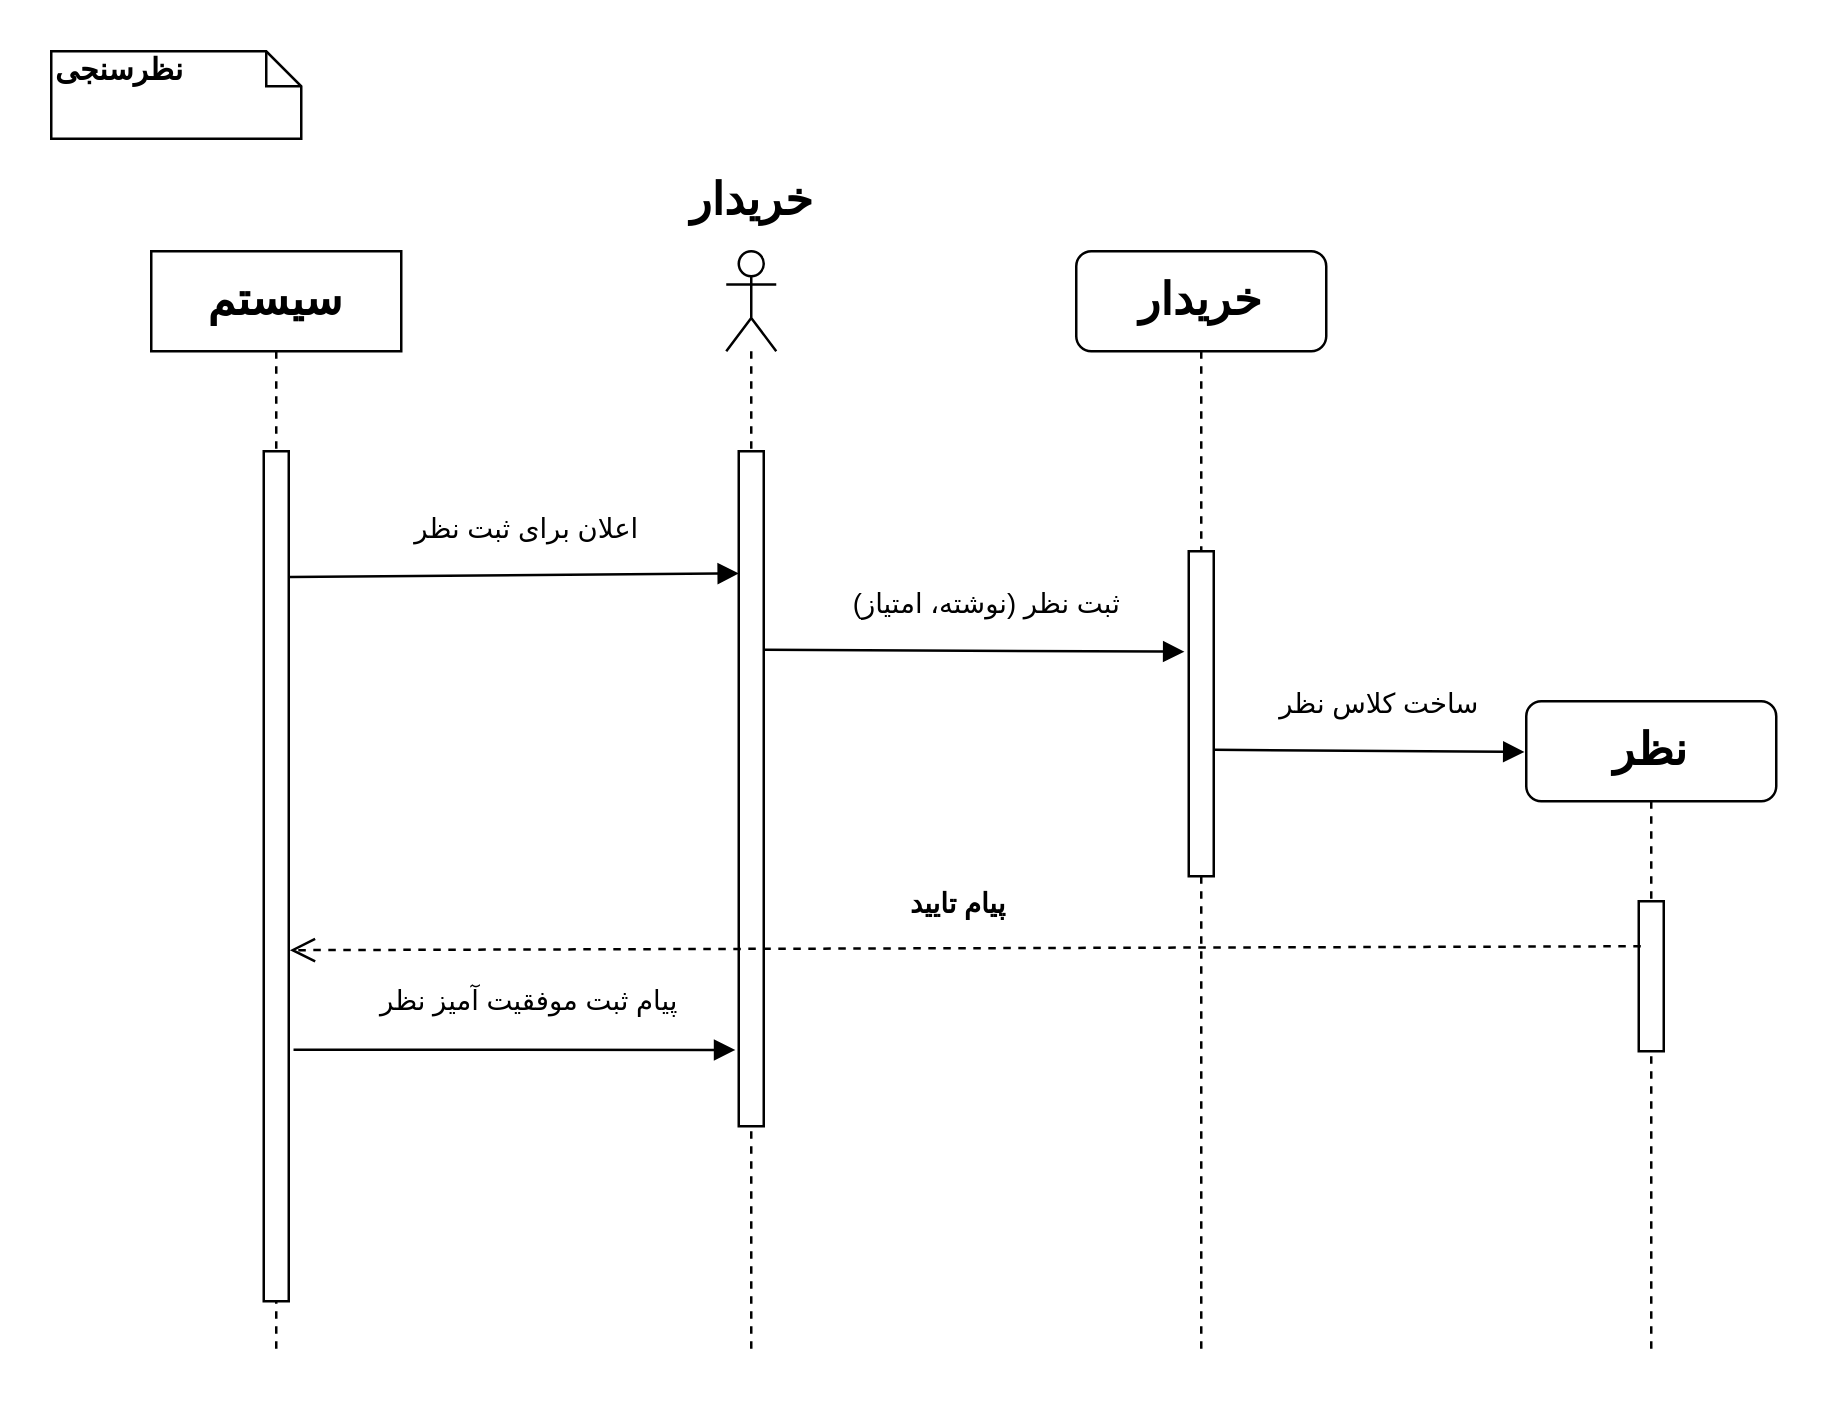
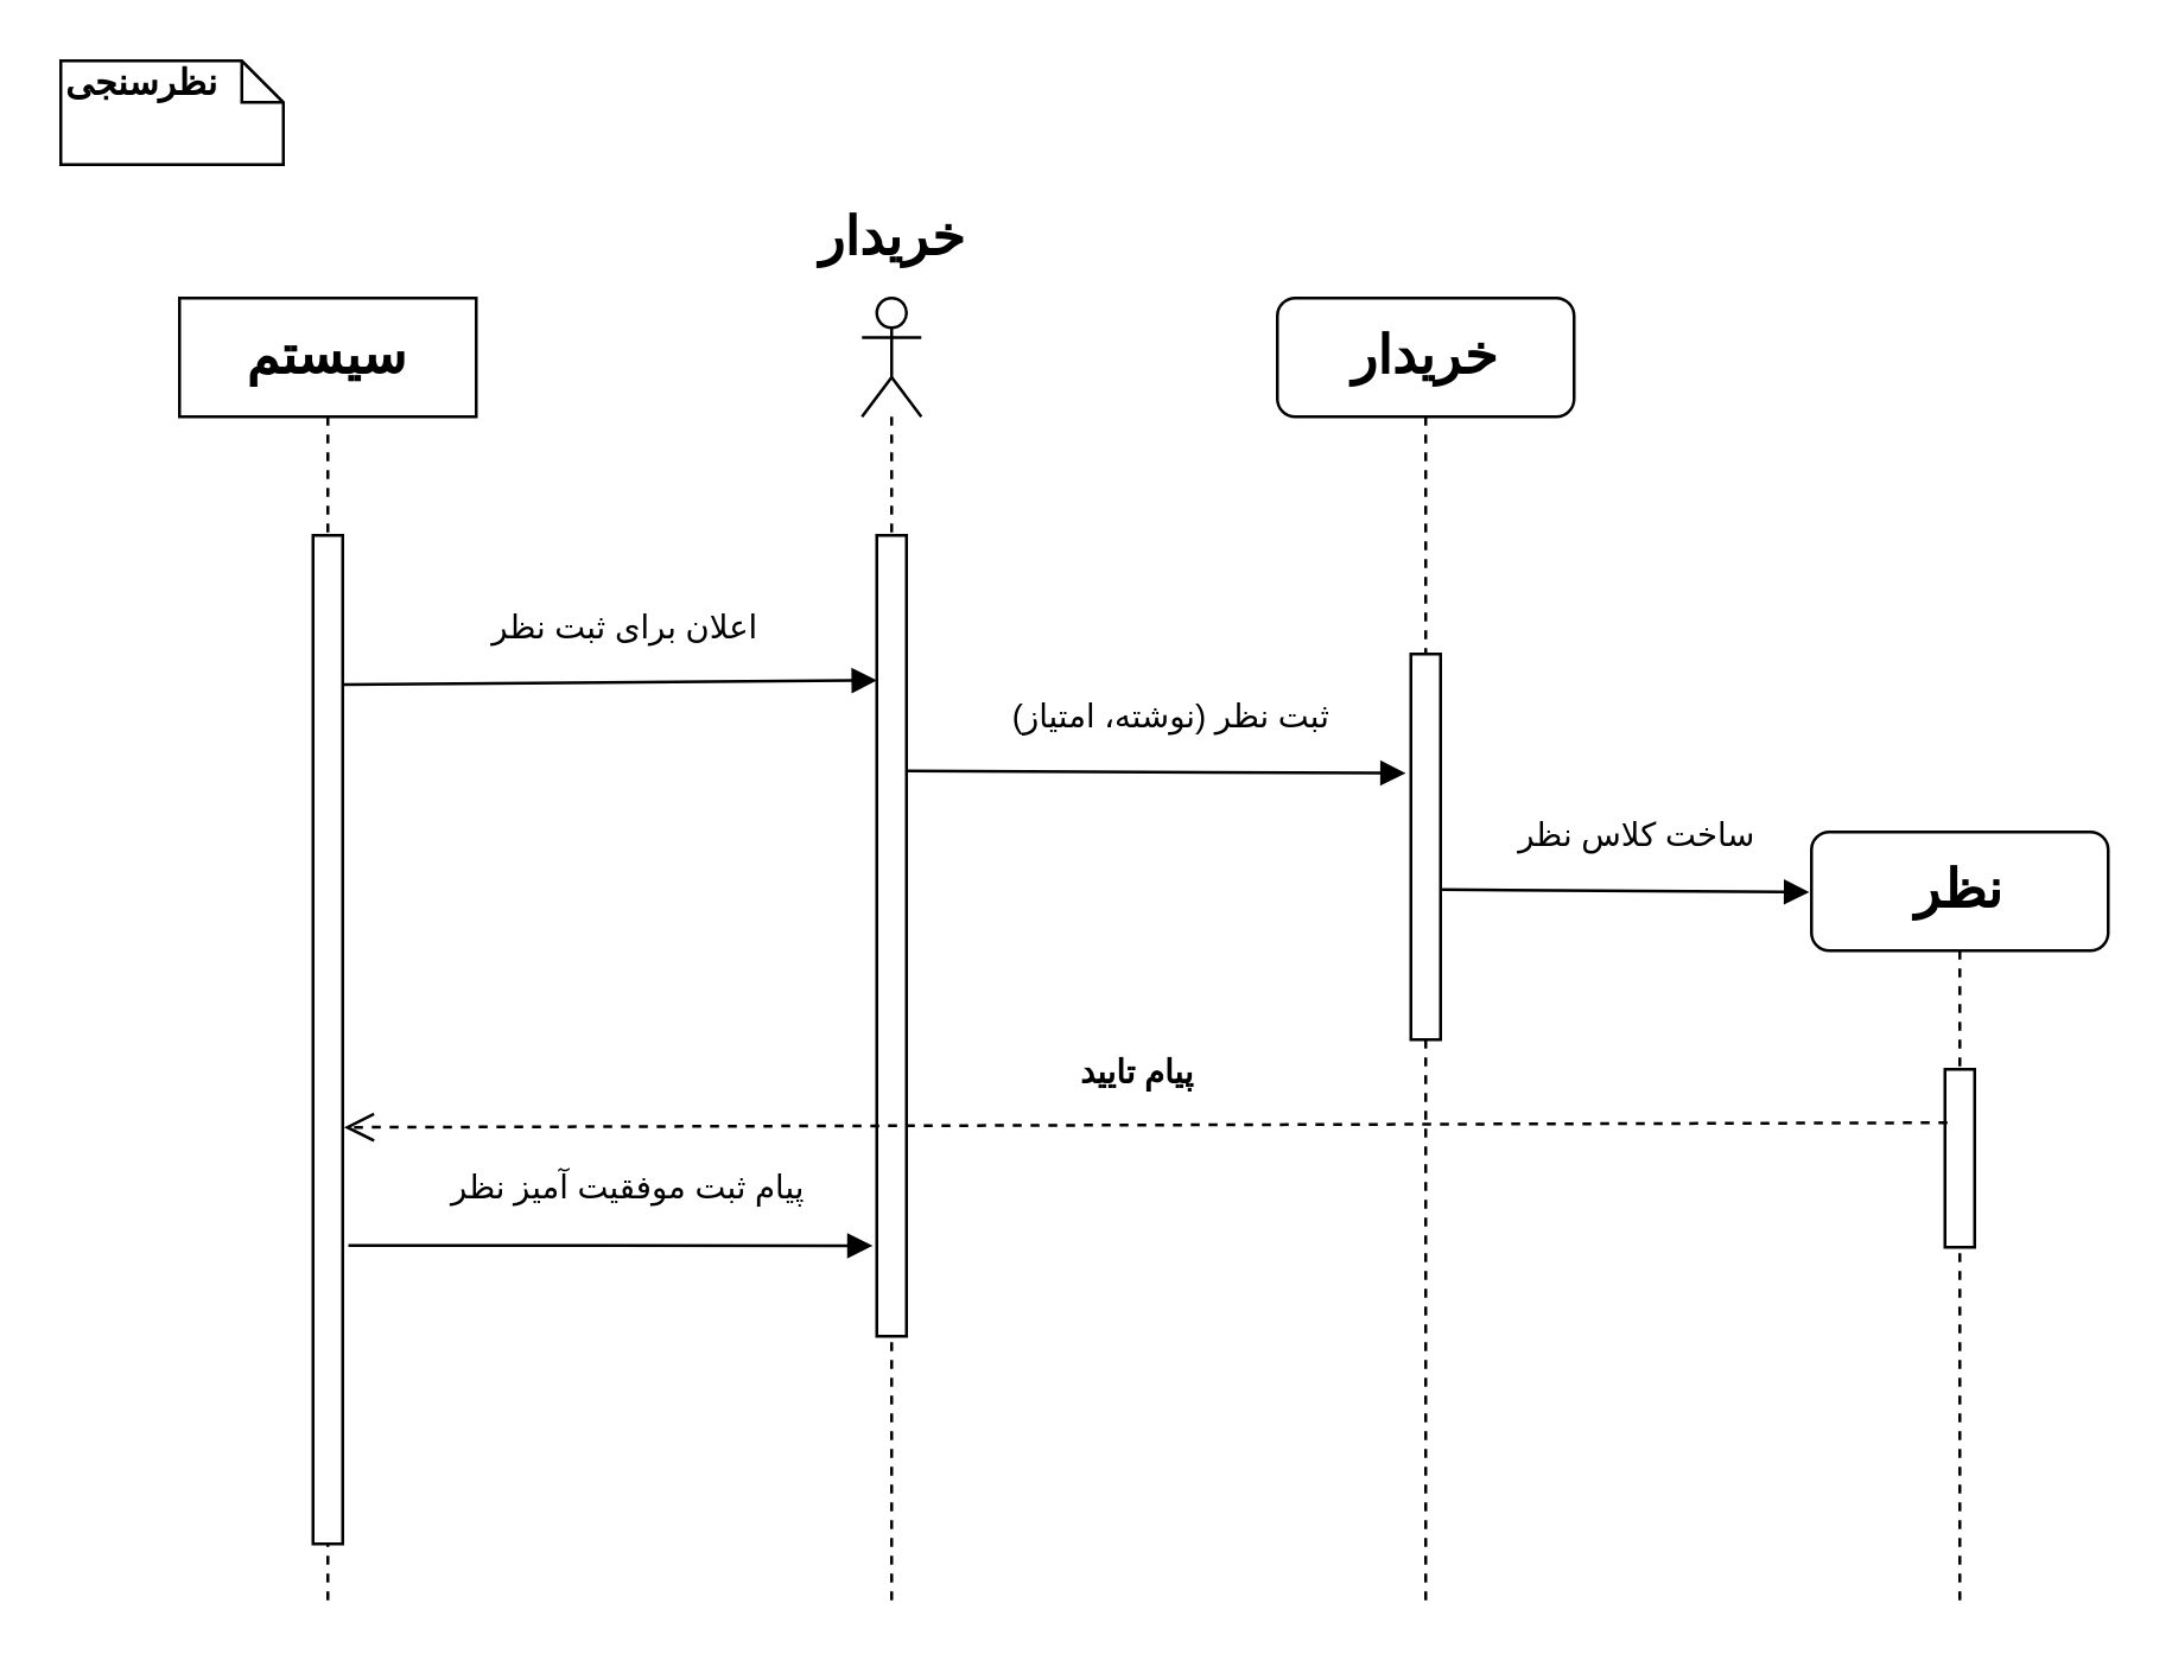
  <mxCell id="0" />
  <mxCell id="1" parent="0" />
- <mxCell id="2" value="&lt;b&gt;نظرسنجی&lt;/b&gt;" style="shape=note;whiteSpace=wrap;html=1;size=14;verticalAlign=top;align=left;spacingTop=-6;rounded=0;shadow=0;comic=0;labelBackgroundColor=none;strokeWidth=1;fontFamily=Verdana;fontSize=12" parent="1" vertex="1"><mxGeometry width="100" height="35" as="geometry" x="20" y="20" /></mxCell>
+ <mxCell id="2" value="&lt;b&gt;نظرسنجی&lt;/b&gt;" style="shape=note;whiteSpace=wrap;html=1;size=14;verticalAlign=top;align=left;spacingTop=-6;rounded=0;shadow=0;comic=0;labelBackgroundColor=none;strokeWidth=1;fontFamily=Verdana;fontSize=12" parent="1" vertex="1"><mxGeometry x="20" y="20" width="75" height="35" as="geometry" /></mxCell>
  <mxCell id="3" value="&lt;b&gt;&lt;font&gt;&lt;font style=&quot;font-size: 18px&quot;&gt;سیستم &lt;/font&gt;&lt;br&gt;&lt;/font&gt;&lt;/b&gt;" style="shape=umlLifeline;perimeter=lifelinePerimeter;whiteSpace=wrap;html=1;container=1;collapsible=0;recursiveResize=0;outlineConnect=0;" parent="1" vertex="1"><mxGeometry x="60" y="100" width="100" height="440" as="geometry" /></mxCell>
  <mxCell id="4" value="" style="html=1;points=[];perimeter=orthogonalPerimeter;rounded=0;shadow=0;comic=0;labelBackgroundColor=none;strokeWidth=1;fontFamily=Verdana;fontSize=12;align=center;" parent="3" vertex="1"><mxGeometry x="45" y="80" width="10" height="340" as="geometry" /></mxCell>
  <mxCell id="5" value="" style="shape=umlLifeline;participant=umlActor;perimeter=lifelinePerimeter;whiteSpace=wrap;html=1;container=1;collapsible=0;recursiveResize=0;verticalAlign=top;spacingTop=36;outlineConnect=0;" parent="1" vertex="1"><mxGeometry x="290" y="100" width="20" height="440" as="geometry" /></mxCell>
  <mxCell id="6" value="" style="html=1;points=[];perimeter=orthogonalPerimeter;rounded=0;shadow=0;comic=0;labelBackgroundColor=none;strokeWidth=1;fontFamily=Verdana;fontSize=12;align=center;" parent="5" vertex="1"><mxGeometry x="5" y="80" width="10" height="270" as="geometry" /></mxCell>
  <mxCell id="7" value="&lt;b&gt;&lt;font style=&quot;font-size: 18px&quot;&gt;خریدار&lt;/font&gt;&lt;/b&gt;" style="text;html=1;align=center;verticalAlign=middle;resizable=0;points=[];autosize=1;" parent="1" vertex="1"><mxGeometry x="270" y="70" width="60" height="20" as="geometry" /></mxCell>
  <mxCell id="8" value="اعلان برای ثبت نظر" style="html=1;verticalAlign=bottom;endArrow=block;entryX=0.009;entryY=0.181;entryDx=0;entryDy=0;entryPerimeter=0;exitX=1.045;exitY=0.148;exitDx=0;exitDy=0;exitPerimeter=0;" parent="1" source="4" target="6" edge="1"><mxGeometry x="0.059" y="10" width="80" relative="1" as="geometry"><mxPoint x="120" y="230" as="sourcePoint" /><mxPoint x="280" y="230" as="targetPoint" /><mxPoint as="offset" /></mxGeometry></mxCell>
  <mxCell id="9" value="&lt;font style=&quot;font-size: 18px&quot;&gt;&lt;b&gt;خریدار&lt;/b&gt;&lt;/font&gt;" style="shape=umlLifeline;perimeter=lifelinePerimeter;whiteSpace=wrap;html=1;container=1;collapsible=0;recursiveResize=0;outlineConnect=0;rounded=1;shadow=0;comic=0;labelBackgroundColor=none;strokeWidth=1;fontFamily=Verdana;fontSize=12;align=center;" parent="1" vertex="1"><mxGeometry x="430" y="100" width="100" height="440" as="geometry" /></mxCell>
  <mxCell id="10" value="" style="html=1;points=[];perimeter=orthogonalPerimeter;rounded=0;shadow=0;comic=0;labelBackgroundColor=none;strokeWidth=1;fontFamily=Verdana;fontSize=12;align=center;" parent="9" vertex="1"><mxGeometry x="45" y="120" width="10" height="130" as="geometry" /></mxCell>
  <mxCell id="11" value="(ثبت نظر (نوشته، امتیاز" style="html=1;verticalAlign=bottom;endArrow=block;exitX=1.027;exitY=0.294;exitDx=0;exitDy=0;exitPerimeter=0;entryX=-0.173;entryY=0.309;entryDx=0;entryDy=0;entryPerimeter=0;" parent="1" target="10" edge="1" source="6"><mxGeometry x="0.059" y="10" width="80" relative="1" as="geometry"><mxPoint x="310" y="260" as="sourcePoint" /><mxPoint x="470" y="260" as="targetPoint" /><mxPoint as="offset" /></mxGeometry></mxCell>
  <mxCell id="12" value="&lt;font style=&quot;font-size: 18px&quot;&gt;&lt;b&gt;نظر&lt;/b&gt;&lt;/font&gt;" style="shape=umlLifeline;perimeter=lifelinePerimeter;whiteSpace=wrap;html=1;container=1;collapsible=0;recursiveResize=0;outlineConnect=0;rounded=1;shadow=0;comic=0;labelBackgroundColor=none;strokeWidth=1;fontFamily=Verdana;fontSize=12;align=center;" parent="1" vertex="1"><mxGeometry x="610" y="280" width="100" height="260" as="geometry" /></mxCell>
  <mxCell id="13" value="" style="html=1;points=[];perimeter=orthogonalPerimeter;rounded=0;shadow=0;comic=0;labelBackgroundColor=none;strokeWidth=1;fontFamily=Verdana;fontSize=12;align=center;" parent="12" vertex="1"><mxGeometry x="45" y="80" width="10" height="60" as="geometry" /></mxCell>
  <mxCell id="14" value="ساخت کلاس نظر" style="html=1;verticalAlign=bottom;endArrow=block;entryX=-0.007;entryY=0.078;entryDx=0;entryDy=0;entryPerimeter=0;exitX=0.991;exitY=0.611;exitDx=0;exitDy=0;exitPerimeter=0;" parent="1" source="10" edge="1" target="12"><mxGeometry x="0.059" y="10" width="80" relative="1" as="geometry"><mxPoint x="500" y="300" as="sourcePoint" /><mxPoint x="590" y="300" as="targetPoint" /><mxPoint as="offset" /></mxGeometry></mxCell>
  <mxCell id="15" value="&lt;b&gt;&amp;nbsp;پیام تایید&lt;br&gt;&lt;/b&gt;" style="html=1;verticalAlign=bottom;endArrow=open;dashed=1;endSize=8;exitX=0.082;exitY=0.3;exitDx=0;exitDy=0;exitPerimeter=0;entryX=1.045;entryY=0.587;entryDx=0;entryDy=0;entryPerimeter=0;" parent="1" source="13" edge="1" target="4"><mxGeometry x="0.018" y="-9" relative="1" as="geometry"><mxPoint x="927.5" y="380" as="sourcePoint" /><mxPoint x="120" y="379" as="targetPoint" /><mxPoint as="offset" /></mxGeometry></mxCell>
  <mxCell id="16" value="پیام ثبت موفقیت آمیز نظر" style="html=1;verticalAlign=bottom;endArrow=block;entryX=-0.136;entryY=0.887;entryDx=0;entryDy=0;entryPerimeter=0;exitX=1.191;exitY=0.704;exitDx=0;exitDy=0;exitPerimeter=0;" parent="1" edge="1" target="6" source="4"><mxGeometry x="0.059" y="10" width="80" relative="1" as="geometry"><mxPoint x="120" y="420" as="sourcePoint" /><mxPoint x="280" y="420" as="targetPoint" /><mxPoint as="offset" /></mxGeometry></mxCell>
